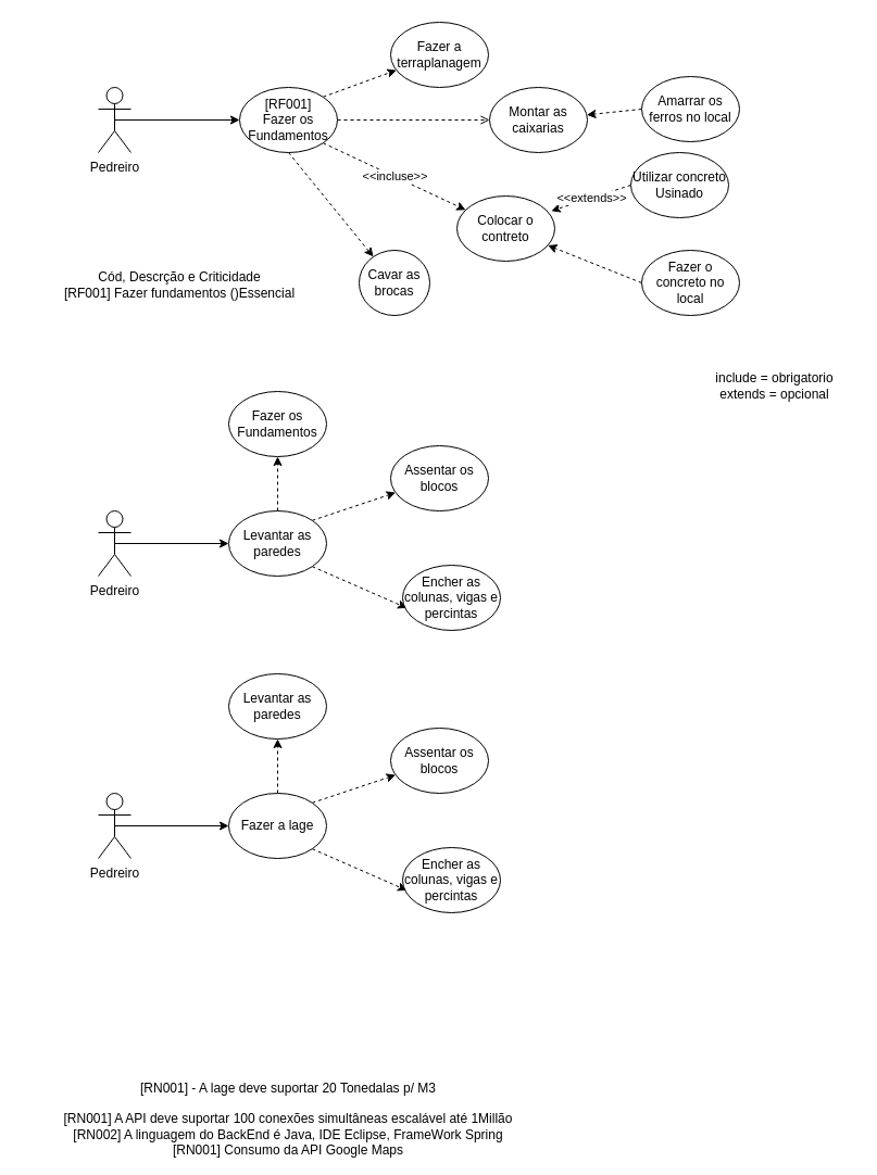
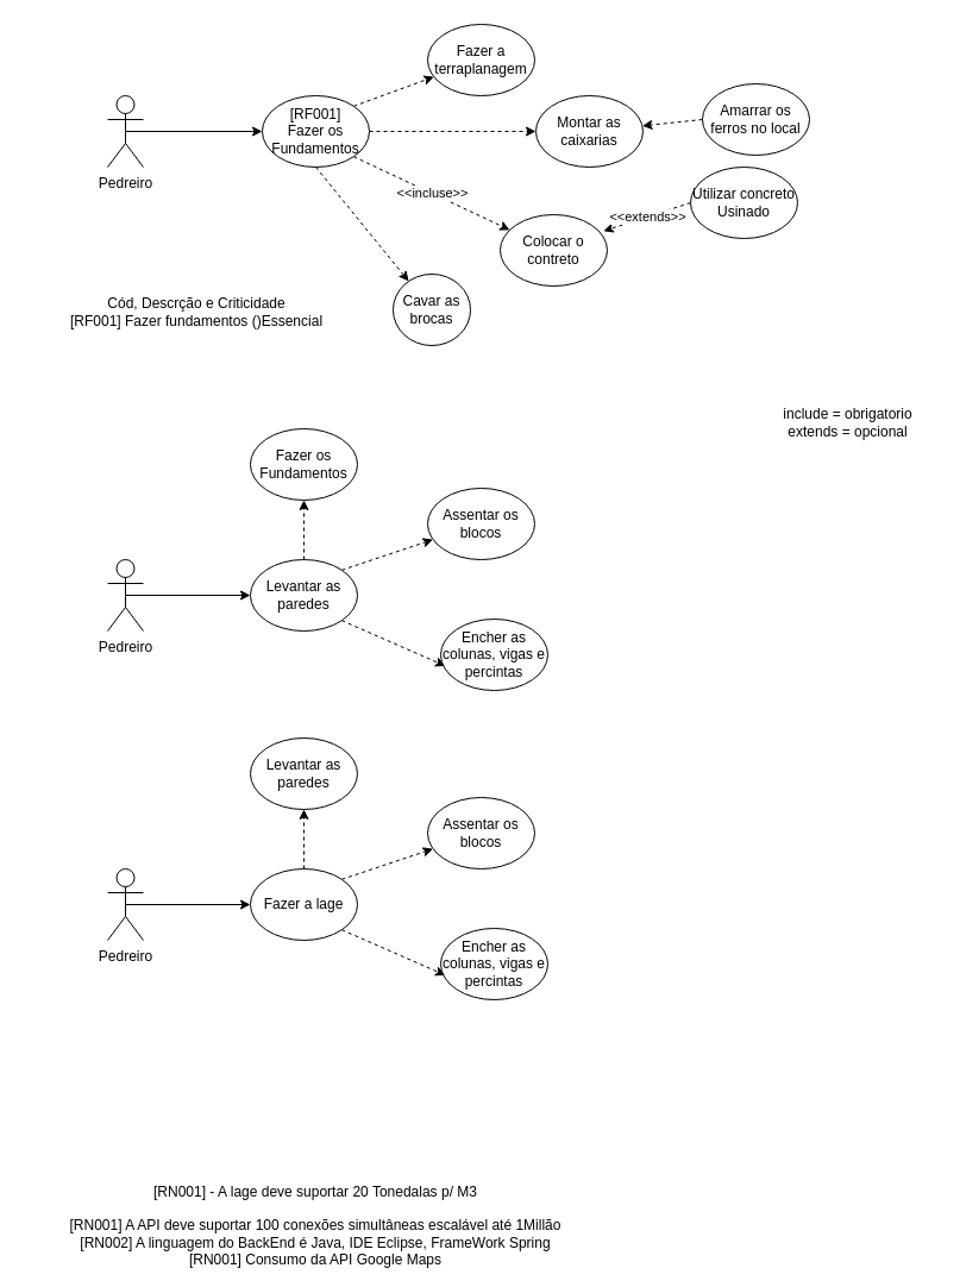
  <mxCell id="0" />
  <mxCell id="1" parent="0" />
  <mxCell id="2" style="edgeStyle=orthogonalEdgeStyle;rounded=0;orthogonalLoop=1;jettySize=auto;html=1;exitX=0.5;exitY=0.5;exitDx=0;exitDy=0;exitPerimeter=0;entryX=0;entryY=0.5;entryDx=0;entryDy=0;" edge="1" parent="1" source="3" target="9"><mxGeometry relative="1" as="geometry" /></mxCell>
  <mxCell id="3" value="Pedreiro" style="shape=umlActor;verticalLabelPosition=bottom;verticalAlign=top;html=1;outlineConnect=0;" vertex="1" parent="1"><mxGeometry x="90" y="80" width="30" height="60" as="geometry" /></mxCell>
  <mxCell id="4" value="Pedreiro" style="shape=umlActor;verticalLabelPosition=bottom;verticalAlign=top;html=1;outlineConnect=0;" vertex="1" parent="1"><mxGeometry x="90" y="470" width="30" height="60" as="geometry" /></mxCell>
  <mxCell id="5" style="rounded=0;orthogonalLoop=1;jettySize=auto;html=1;exitX=1;exitY=0;exitDx=0;exitDy=0;dashed=1;" edge="1" parent="1" source="9" target="11"><mxGeometry relative="1" as="geometry" /></mxCell>
- <mxCell id="6" style="edgeStyle=none;rounded=0;orthogonalLoop=1;jettySize=auto;html=1;exitX=1;exitY=0.5;exitDx=0;exitDy=0;entryX=0;entryY=0.5;entryDx=0;entryDy=0;dashed=1;endArrow=open;" edge="1" parent="1" source="9" target="12"><mxGeometry relative="1" as="geometry" /></mxCell>
+ <mxCell id="6" style="edgeStyle=none;rounded=0;orthogonalLoop=1;jettySize=auto;html=1;exitX=1;exitY=0.5;exitDx=0;exitDy=0;entryX=0;entryY=0.5;entryDx=0;entryDy=0;dashed=1;" edge="1" parent="1" source="9" target="12"><mxGeometry relative="1" as="geometry" /></mxCell>
  <mxCell id="7" style="edgeStyle=none;rounded=0;orthogonalLoop=1;jettySize=auto;html=1;exitX=0.5;exitY=1;exitDx=0;exitDy=0;dashed=1;" edge="1" parent="1" source="9" target="13"><mxGeometry relative="1" as="geometry" /></mxCell>
  <mxCell id="8" value="&amp;lt;&amp;lt;incluse&amp;gt;&amp;gt;" style="edgeStyle=none;rounded=0;orthogonalLoop=1;jettySize=auto;html=1;exitX=1;exitY=1;exitDx=0;exitDy=0;dashed=1;" edge="1" parent="1" source="9" target="10"><mxGeometry relative="1" as="geometry" /></mxCell>
  <mxCell id="9" value="[RF001]&lt;br&gt;Fazer os Fundamentos" style="ellipse;whiteSpace=wrap;html=1;" vertex="1" parent="1"><mxGeometry x="220" y="80" width="90" height="60" as="geometry" /></mxCell>
  <mxCell id="10" value="Colocar o contreto" style="ellipse;whiteSpace=wrap;html=1;" vertex="1" parent="1"><mxGeometry x="420" y="180" width="90" height="60" as="geometry" /></mxCell>
  <mxCell id="11" value="Fazer a terraplanagem" style="ellipse;whiteSpace=wrap;html=1;" vertex="1" parent="1"><mxGeometry x="359" y="20" width="90" height="60" as="geometry" /></mxCell>
  <mxCell id="12" value="Montar as caixarias" style="ellipse;whiteSpace=wrap;html=1;" vertex="1" parent="1"><mxGeometry x="450" y="80" width="90" height="60" as="geometry" /></mxCell>
  <mxCell id="13" value="Cavar as brocas" style="ellipse;whiteSpace=wrap;html=1;" vertex="1" parent="1"><mxGeometry x="330" y="230" width="65" height="60" as="geometry" /></mxCell>
  <mxCell id="14" value="&amp;lt;&amp;lt;extends&amp;gt;&amp;gt;" style="edgeStyle=none;rounded=0;orthogonalLoop=1;jettySize=auto;html=1;exitX=0;exitY=0.5;exitDx=0;exitDy=0;entryX=0.965;entryY=0.229;entryDx=0;entryDy=0;entryPerimeter=0;dashed=1;" edge="1" parent="1" source="15" target="10"><mxGeometry relative="1" as="geometry" /></mxCell>
  <mxCell id="15" value="Utilizar concreto Usinado" style="ellipse;whiteSpace=wrap;html=1;" vertex="1" parent="1"><mxGeometry x="580" y="140" width="90" height="60" as="geometry" /></mxCell>
- <mxCell id="16" style="edgeStyle=none;rounded=0;orthogonalLoop=1;jettySize=auto;html=1;exitX=0;exitY=0.5;exitDx=0;exitDy=0;dashed=1;" edge="1" parent="1" source="17" target="10"><mxGeometry relative="1" as="geometry" /></mxCell>
- <mxCell id="17" value="Fazer o concreto no local" style="ellipse;whiteSpace=wrap;html=1;" vertex="1" parent="1"><mxGeometry x="590" y="230" width="90" height="60" as="geometry" /></mxCell>
  <mxCell id="18" style="edgeStyle=none;rounded=0;orthogonalLoop=1;jettySize=auto;html=1;exitX=0;exitY=0.5;exitDx=0;exitDy=0;dashed=1;" edge="1" parent="1" source="19" target="12"><mxGeometry relative="1" as="geometry" /></mxCell>
  <mxCell id="19" value="Amarrar os ferros no local" style="ellipse;whiteSpace=wrap;html=1;" vertex="1" parent="1"><mxGeometry x="590" y="70" width="90" height="60" as="geometry" /></mxCell>
  <mxCell id="20" value="include = obrigatorio&lt;br&gt;extends = opcional" style="text;html=1;strokeColor=none;fillColor=none;align=center;verticalAlign=middle;whiteSpace=wrap;rounded=0;" vertex="1" parent="1"><mxGeometry x="640" y="340" width="145" height="30" as="geometry" /></mxCell>
  <mxCell id="21" style="edgeStyle=none;rounded=0;orthogonalLoop=1;jettySize=auto;html=1;exitX=0.5;exitY=0;exitDx=0;exitDy=0;entryX=0.5;entryY=1;entryDx=0;entryDy=0;dashed=1;" edge="1" parent="1" source="24" target="25"><mxGeometry relative="1" as="geometry" /></mxCell>
  <mxCell id="22" style="edgeStyle=none;rounded=0;orthogonalLoop=1;jettySize=auto;html=1;exitX=1;exitY=0;exitDx=0;exitDy=0;dashed=1;" edge="1" parent="1" source="24" target="27"><mxGeometry relative="1" as="geometry" /></mxCell>
  <mxCell id="23" style="edgeStyle=none;rounded=0;orthogonalLoop=1;jettySize=auto;html=1;exitX=1;exitY=1;exitDx=0;exitDy=0;entryX=0.044;entryY=0.657;entryDx=0;entryDy=0;entryPerimeter=0;dashed=1;" edge="1" parent="1" source="24" target="28"><mxGeometry relative="1" as="geometry" /></mxCell>
  <mxCell id="24" value="Levantar as paredes" style="ellipse;whiteSpace=wrap;html=1;" vertex="1" parent="1"><mxGeometry x="210" y="470" width="90" height="60" as="geometry" /></mxCell>
  <mxCell id="25" value="Fazer os Fundamentos" style="ellipse;whiteSpace=wrap;html=1;" vertex="1" parent="1"><mxGeometry x="210" y="360" width="90" height="60" as="geometry" /></mxCell>
  <mxCell id="26" style="rounded=0;orthogonalLoop=1;jettySize=auto;html=1;exitX=0.5;exitY=0.5;exitDx=0;exitDy=0;exitPerimeter=0;entryX=0;entryY=0.5;entryDx=0;entryDy=0;" edge="1" parent="1" source="4" target="24"><mxGeometry relative="1" as="geometry" /></mxCell>
  <mxCell id="27" value="Assentar os blocos" style="ellipse;whiteSpace=wrap;html=1;" vertex="1" parent="1"><mxGeometry x="359" y="410" width="90" height="60" as="geometry" /></mxCell>
  <mxCell id="28" value="Encher as colunas, vigas e percintas" style="ellipse;whiteSpace=wrap;html=1;" vertex="1" parent="1"><mxGeometry x="370" y="520" width="90" height="60" as="geometry" /></mxCell>
  <mxCell id="29" value="Pedreiro" style="shape=umlActor;verticalLabelPosition=bottom;verticalAlign=top;html=1;outlineConnect=0;" vertex="1" parent="1"><mxGeometry x="90" y="730" width="30" height="60" as="geometry" /></mxCell>
  <mxCell id="30" style="edgeStyle=none;rounded=0;orthogonalLoop=1;jettySize=auto;html=1;exitX=0.5;exitY=0;exitDx=0;exitDy=0;entryX=0.5;entryY=1;entryDx=0;entryDy=0;dashed=1;" edge="1" source="33" target="34" parent="1"><mxGeometry relative="1" as="geometry" /></mxCell>
  <mxCell id="31" style="edgeStyle=none;rounded=0;orthogonalLoop=1;jettySize=auto;html=1;exitX=1;exitY=0;exitDx=0;exitDy=0;dashed=1;" edge="1" source="33" target="36" parent="1"><mxGeometry relative="1" as="geometry" /></mxCell>
  <mxCell id="32" style="edgeStyle=none;rounded=0;orthogonalLoop=1;jettySize=auto;html=1;exitX=1;exitY=1;exitDx=0;exitDy=0;entryX=0.044;entryY=0.657;entryDx=0;entryDy=0;entryPerimeter=0;dashed=1;" edge="1" source="33" target="37" parent="1"><mxGeometry relative="1" as="geometry" /></mxCell>
  <mxCell id="33" value="Fazer a lage" style="ellipse;whiteSpace=wrap;html=1;" vertex="1" parent="1"><mxGeometry x="210" y="730" width="90" height="60" as="geometry" /></mxCell>
  <mxCell id="34" value="Levantar as paredes" style="ellipse;whiteSpace=wrap;html=1;" vertex="1" parent="1"><mxGeometry x="210" y="620" width="90" height="60" as="geometry" /></mxCell>
  <mxCell id="35" style="rounded=0;orthogonalLoop=1;jettySize=auto;html=1;exitX=0.5;exitY=0.5;exitDx=0;exitDy=0;exitPerimeter=0;entryX=0;entryY=0.5;entryDx=0;entryDy=0;" edge="1" source="29" target="33" parent="1"><mxGeometry relative="1" as="geometry" /></mxCell>
  <mxCell id="36" value="Assentar os blocos" style="ellipse;whiteSpace=wrap;html=1;" vertex="1" parent="1"><mxGeometry x="359" y="670" width="90" height="60" as="geometry" /></mxCell>
  <mxCell id="37" value="Encher as colunas, vigas e percintas" style="ellipse;whiteSpace=wrap;html=1;" vertex="1" parent="1"><mxGeometry x="370" y="780" width="90" height="60" as="geometry" /></mxCell>
  <mxCell id="38" value="&lt;br&gt;Cód, Descrção e Criticidade&lt;br&gt;[RF001] Fazer fundamentos ()Essencial" style="text;html=1;strokeColor=none;fillColor=none;align=center;verticalAlign=middle;whiteSpace=wrap;rounded=0;" vertex="1" parent="1"><mxGeometry x="20" y="230" width="290" height="50" as="geometry" /></mxCell>
  <mxCell id="39" value="[RN001] - A lage deve suportar 20 Tonedalas p/ M3&lt;br&gt;&lt;br&gt;[RN001] A API deve suportar 100 conexões simultâneas escalável até 1Millão&lt;br&gt;[RN002] A linguagem do BackEnd é Java, IDE Eclipse, FrameWork Spring&lt;br&gt;[RN001] Consumo da API Google Maps" style="text;html=1;strokeColor=none;fillColor=none;align=center;verticalAlign=middle;whiteSpace=wrap;rounded=0;" vertex="1" parent="1"><mxGeometry x="40" y="1000" width="450" height="60" as="geometry" /></mxCell>
